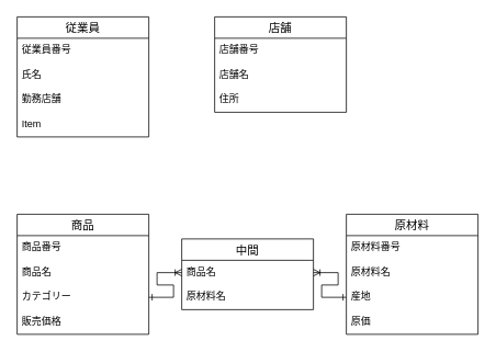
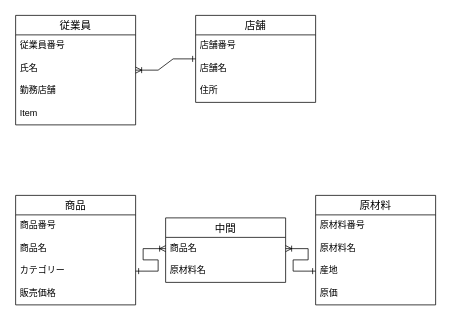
  <mxCell id="0" />
  <mxCell id="1" parent="0" />
  <mxCell id="2" value="従業員" style="swimlane;fontStyle=0;childLayout=stackLayout;horizontal=1;startSize=26;horizontalStack=0;resizeParent=1;resizeParentMax=0;resizeLast=0;collapsible=1;marginBottom=0;align=center;fontSize=14;" parent="1" vertex="1"><mxGeometry x="20" y="20" width="160" height="146" as="geometry" /></mxCell>
  <mxCell id="3" value="従業員番号" style="text;strokeColor=none;fillColor=none;spacingLeft=4;spacingRight=4;overflow=hidden;rotatable=0;points=[[0,0.5],[1,0.5]];portConstraint=eastwest;fontSize=12;whiteSpace=wrap;html=1;" parent="2" vertex="1"><mxGeometry y="26" width="160" height="30" as="geometry" /></mxCell>
  <mxCell id="4" value="氏名" style="text;strokeColor=none;fillColor=none;spacingLeft=4;spacingRight=4;overflow=hidden;rotatable=0;points=[[0,0.5],[1,0.5]];portConstraint=eastwest;fontSize=12;whiteSpace=wrap;html=1;" parent="2" vertex="1"><mxGeometry y="56" width="160" height="30" as="geometry" /></mxCell>
  <mxCell id="5" value="勤務店舗" style="text;strokeColor=none;fillColor=none;spacingLeft=4;spacingRight=4;overflow=hidden;rotatable=0;points=[[0,0.5],[1,0.5]];portConstraint=eastwest;fontSize=12;whiteSpace=wrap;html=1;" parent="2" vertex="1"><mxGeometry y="86" width="160" height="30" as="geometry" /></mxCell>
  <mxCell id="6" value="Item" style="text;strokeColor=none;fillColor=none;spacingLeft=4;spacingRight=4;overflow=hidden;rotatable=0;points=[[0,0.5],[1,0.5]];portConstraint=eastwest;fontSize=12;whiteSpace=wrap;html=1;" parent="2" vertex="1"><mxGeometry y="116" width="160" height="30" as="geometry" /></mxCell>
  <mxCell id="7" value="店舗" style="swimlane;fontStyle=0;childLayout=stackLayout;horizontal=1;startSize=26;horizontalStack=0;resizeParent=1;resizeParentMax=0;resizeLast=0;collapsible=1;marginBottom=0;align=center;fontSize=14;" parent="1" vertex="1"><mxGeometry x="260" y="20" width="160" height="116" as="geometry" /></mxCell>
  <mxCell id="8" value="店舗番号" style="text;strokeColor=none;fillColor=none;spacingLeft=4;spacingRight=4;overflow=hidden;rotatable=0;points=[[0,0.5],[1,0.5]];portConstraint=eastwest;fontSize=12;whiteSpace=wrap;html=1;" parent="7" vertex="1"><mxGeometry y="26" width="160" height="30" as="geometry" /></mxCell>
  <mxCell id="9" value="店舗名" style="text;strokeColor=none;fillColor=none;spacingLeft=4;spacingRight=4;overflow=hidden;rotatable=0;points=[[0,0.5],[1,0.5]];portConstraint=eastwest;fontSize=12;whiteSpace=wrap;html=1;" parent="7" vertex="1"><mxGeometry y="56" width="160" height="30" as="geometry" /></mxCell>
  <mxCell id="10" value="住所" style="text;strokeColor=none;fillColor=none;spacingLeft=4;spacingRight=4;overflow=hidden;rotatable=0;points=[[0,0.5],[1,0.5]];portConstraint=eastwest;fontSize=12;whiteSpace=wrap;html=1;" parent="7" vertex="1"><mxGeometry y="86" width="160" height="30" as="geometry" /></mxCell>
+ <mxCell id="11" value="" style="edgeStyle=entityRelationEdgeStyle;fontSize=12;html=1;endArrow=ERone;endFill=0;rounded=0;startArrow=ERoneToMany;startFill=0;" parent="1" source="2" target="7" edge="1"><mxGeometry width="100" height="100" relative="1" as="geometry"><mxPoint x="190" y="270" as="sourcePoint" /><mxPoint x="290" y="170" as="targetPoint" /></mxGeometry></mxCell>
  <mxCell id="12" value="商品" style="swimlane;fontStyle=0;childLayout=stackLayout;horizontal=1;startSize=26;horizontalStack=0;resizeParent=1;resizeParentMax=0;resizeLast=0;collapsible=1;marginBottom=0;align=center;fontSize=14;" parent="1" vertex="1"><mxGeometry x="20" y="260" width="160" height="146" as="geometry" /></mxCell>
  <mxCell id="13" value="商品番号" style="text;strokeColor=none;fillColor=none;spacingLeft=4;spacingRight=4;overflow=hidden;rotatable=0;points=[[0,0.5],[1,0.5]];portConstraint=eastwest;fontSize=12;whiteSpace=wrap;html=1;" vertex="1" parent="12"><mxGeometry y="26" width="160" height="30" as="geometry" /></mxCell>
  <mxCell id="14" value="商品名" style="text;strokeColor=none;fillColor=none;spacingLeft=4;spacingRight=4;overflow=hidden;rotatable=0;points=[[0,0.5],[1,0.5]];portConstraint=eastwest;fontSize=12;whiteSpace=wrap;html=1;" parent="12" vertex="1"><mxGeometry y="56" width="160" height="30" as="geometry" /></mxCell>
  <mxCell id="15" value="カテゴリー" style="text;strokeColor=none;fillColor=none;spacingLeft=4;spacingRight=4;overflow=hidden;rotatable=0;points=[[0,0.5],[1,0.5]];portConstraint=eastwest;fontSize=12;whiteSpace=wrap;html=1;" parent="12" vertex="1"><mxGeometry y="86" width="160" height="30" as="geometry" /></mxCell>
  <mxCell id="16" value="販売価格" style="text;strokeColor=none;fillColor=none;spacingLeft=4;spacingRight=4;overflow=hidden;rotatable=0;points=[[0,0.5],[1,0.5]];portConstraint=eastwest;fontSize=12;whiteSpace=wrap;html=1;" parent="12" vertex="1"><mxGeometry y="116" width="160" height="30" as="geometry" /></mxCell>
  <mxCell id="17" value="原材料" style="swimlane;fontStyle=0;childLayout=stackLayout;horizontal=1;startSize=26;horizontalStack=0;resizeParent=1;resizeParentMax=0;resizeLast=0;collapsible=1;marginBottom=0;align=center;fontSize=14;" parent="1" vertex="1"><mxGeometry x="420" y="260" width="160" height="146" as="geometry" /></mxCell>
  <mxCell id="18" value="原材料番号" style="text;strokeColor=none;fillColor=none;spacingLeft=4;spacingRight=4;overflow=hidden;rotatable=0;points=[[0,0.5],[1,0.5]];portConstraint=eastwest;fontSize=12;whiteSpace=wrap;html=1;" vertex="1" parent="17"><mxGeometry y="26" width="160" height="30" as="geometry" /></mxCell>
  <mxCell id="19" value="原材料名" style="text;strokeColor=none;fillColor=none;spacingLeft=4;spacingRight=4;overflow=hidden;rotatable=0;points=[[0,0.5],[1,0.5]];portConstraint=eastwest;fontSize=12;whiteSpace=wrap;html=1;" parent="17" vertex="1"><mxGeometry y="56" width="160" height="30" as="geometry" /></mxCell>
  <mxCell id="20" value="産地" style="text;strokeColor=none;fillColor=none;spacingLeft=4;spacingRight=4;overflow=hidden;rotatable=0;points=[[0,0.5],[1,0.5]];portConstraint=eastwest;fontSize=12;whiteSpace=wrap;html=1;" parent="17" vertex="1"><mxGeometry y="86" width="160" height="30" as="geometry" /></mxCell>
  <mxCell id="21" value="原価" style="text;strokeColor=none;fillColor=none;spacingLeft=4;spacingRight=4;overflow=hidden;rotatable=0;points=[[0,0.5],[1,0.5]];portConstraint=eastwest;fontSize=12;whiteSpace=wrap;html=1;" parent="17" vertex="1"><mxGeometry y="116" width="160" height="30" as="geometry" /></mxCell>
  <mxCell id="22" value="" style="edgeStyle=entityRelationEdgeStyle;fontSize=12;html=1;endArrow=ERone;endFill=0;rounded=0;startArrow=ERoneToMany;startFill=0;exitX=1;exitY=0.5;exitDx=0;exitDy=0;entryX=0;entryY=0.5;entryDx=0;entryDy=0;" parent="1" source="24" target="20" edge="1"><mxGeometry width="100" height="100" relative="1" as="geometry"><mxPoint x="190" y="480" as="sourcePoint" /><mxPoint x="290" y="380" as="targetPoint" /></mxGeometry></mxCell>
  <mxCell id="23" value="中間" style="swimlane;fontStyle=0;childLayout=stackLayout;horizontal=1;startSize=26;horizontalStack=0;resizeParent=1;resizeParentMax=0;resizeLast=0;collapsible=1;marginBottom=0;align=center;fontSize=14;" vertex="1" parent="1"><mxGeometry x="220" y="290" width="160" height="86" as="geometry" /></mxCell>
  <mxCell id="24" value="商品名" style="text;strokeColor=none;fillColor=none;spacingLeft=4;spacingRight=4;overflow=hidden;rotatable=0;points=[[0,0.5],[1,0.5]];portConstraint=eastwest;fontSize=12;whiteSpace=wrap;html=1;" vertex="1" parent="23"><mxGeometry y="26" width="160" height="30" as="geometry" /></mxCell>
  <mxCell id="25" value="原材料名" style="text;strokeColor=none;fillColor=none;spacingLeft=4;spacingRight=4;overflow=hidden;rotatable=0;points=[[0,0.5],[1,0.5]];portConstraint=eastwest;fontSize=12;whiteSpace=wrap;html=1;" vertex="1" parent="23"><mxGeometry y="56" width="160" height="30" as="geometry" /></mxCell>
  <mxCell id="26" value="" style="edgeStyle=entityRelationEdgeStyle;fontSize=12;html=1;endArrow=ERoneToMany;endFill=0;rounded=0;exitX=1;exitY=0.5;exitDx=0;exitDy=0;entryX=0;entryY=0.5;entryDx=0;entryDy=0;startArrow=ERone;startFill=0;" edge="1" parent="1" source="15" target="24"><mxGeometry width="100" height="100" relative="1" as="geometry"><mxPoint x="280" y="390" as="sourcePoint" /><mxPoint x="380" y="290" as="targetPoint" /></mxGeometry></mxCell>
